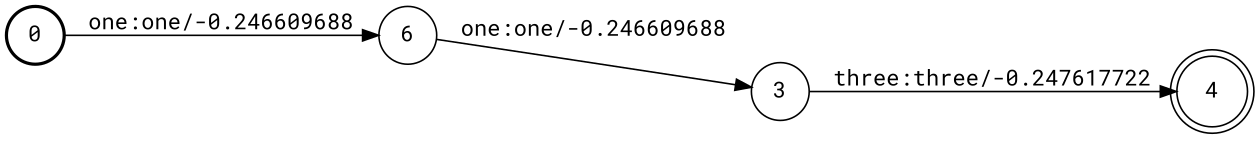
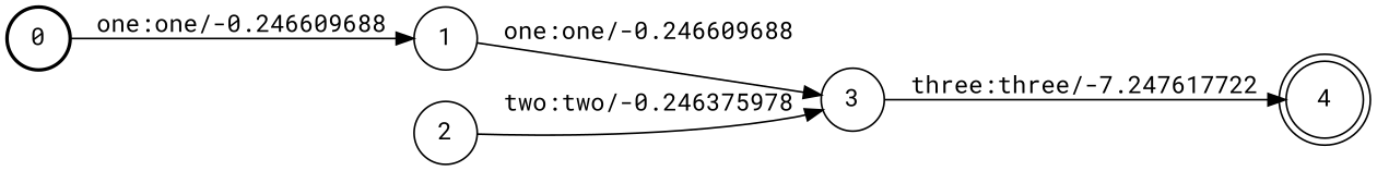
  digraph {
    fontname="Roboto Mono"
    nodesep=0.25
    rankdir=LR
    ranksep=0.400000006
    node [fontname="Roboto Mono" fontsize=14 shape=circle style=solid]
    edge [fontname="Roboto Mono" fontsize=14]
    n1 [label=0 style=bold]
-   n2 [label=6]
+   n2 [label=1]
    n3 [label=3]
+   n4 [label=2]
    n5 [label=4 shape=doublecircle]
    n1 -> n2 [label="one:one/-0.246609688"]
    n2 -> n3 [label="one:one/-0.246609688"]
-   n3 -> n5 [label="three:three/-0.247617722"]
+   n3 -> n5 [label="three:three/-7.247617722"]
+   n4 -> n3 [label="two:two/-0.246375978"]
  }
